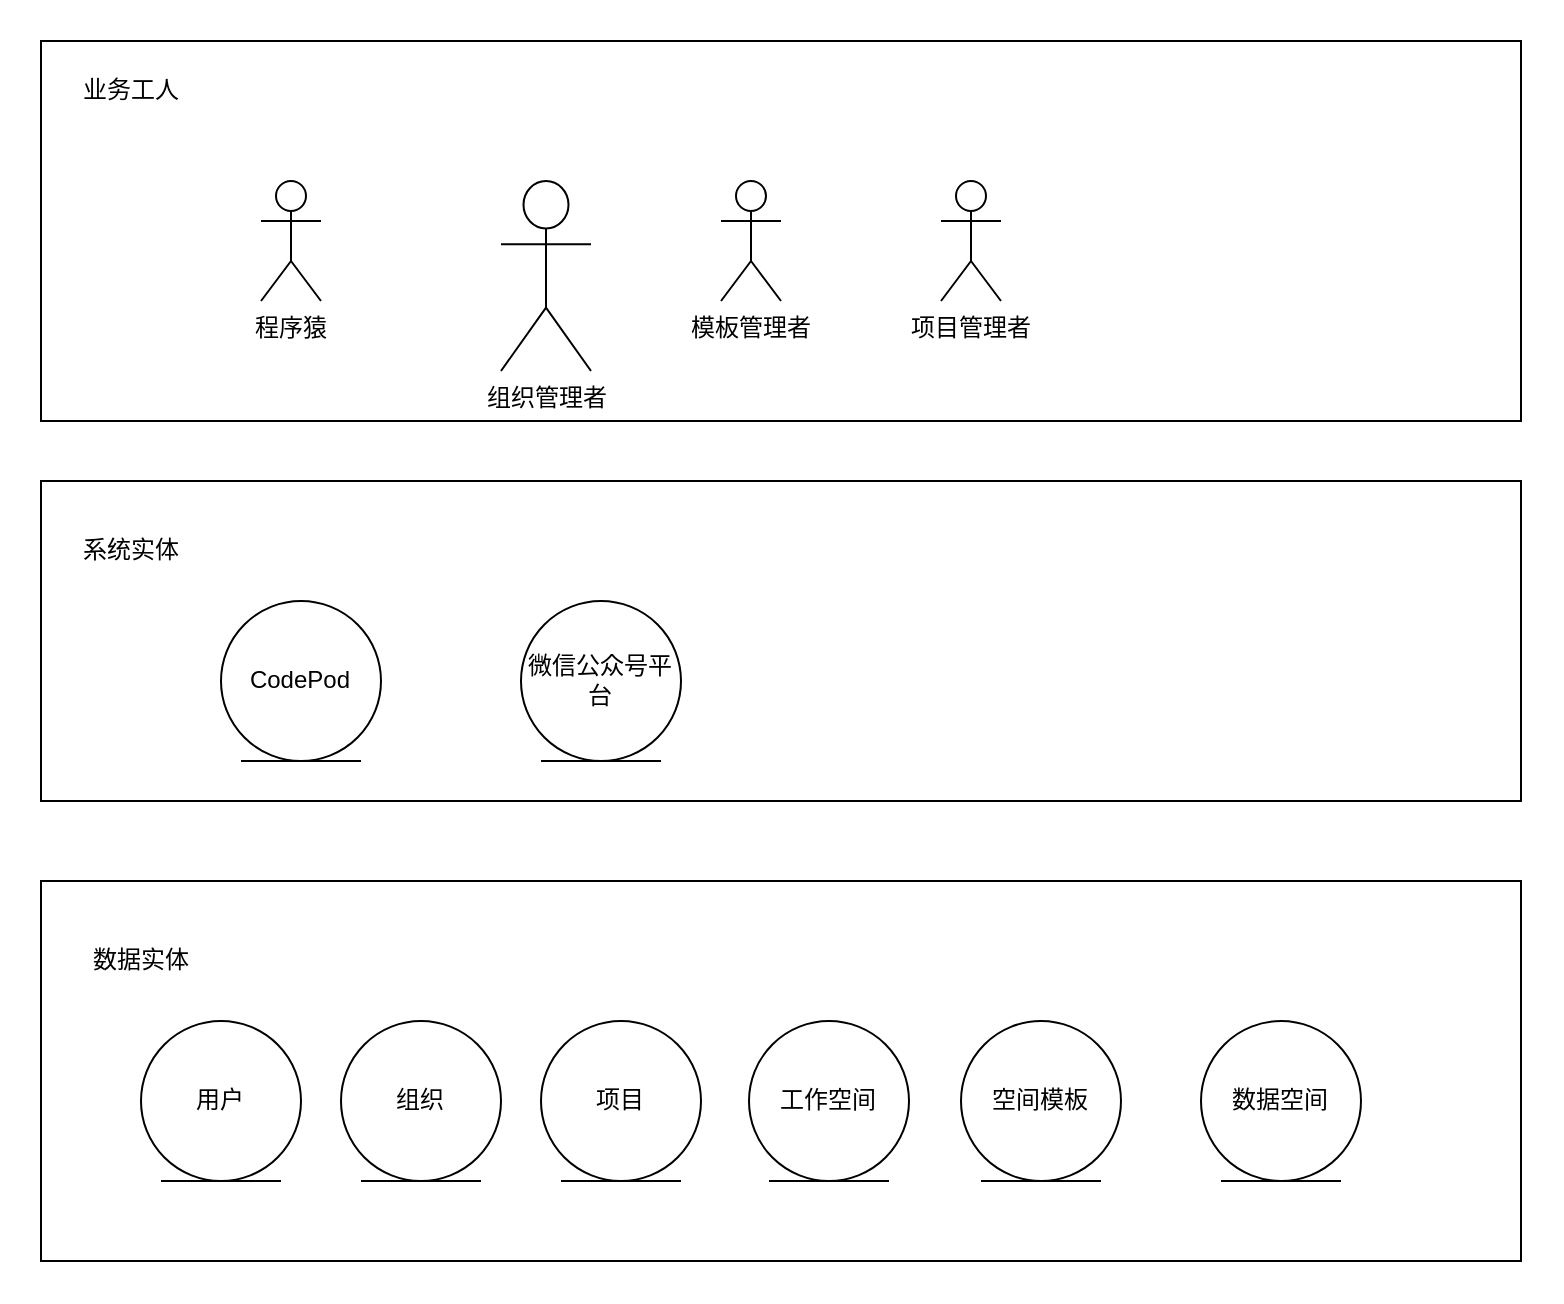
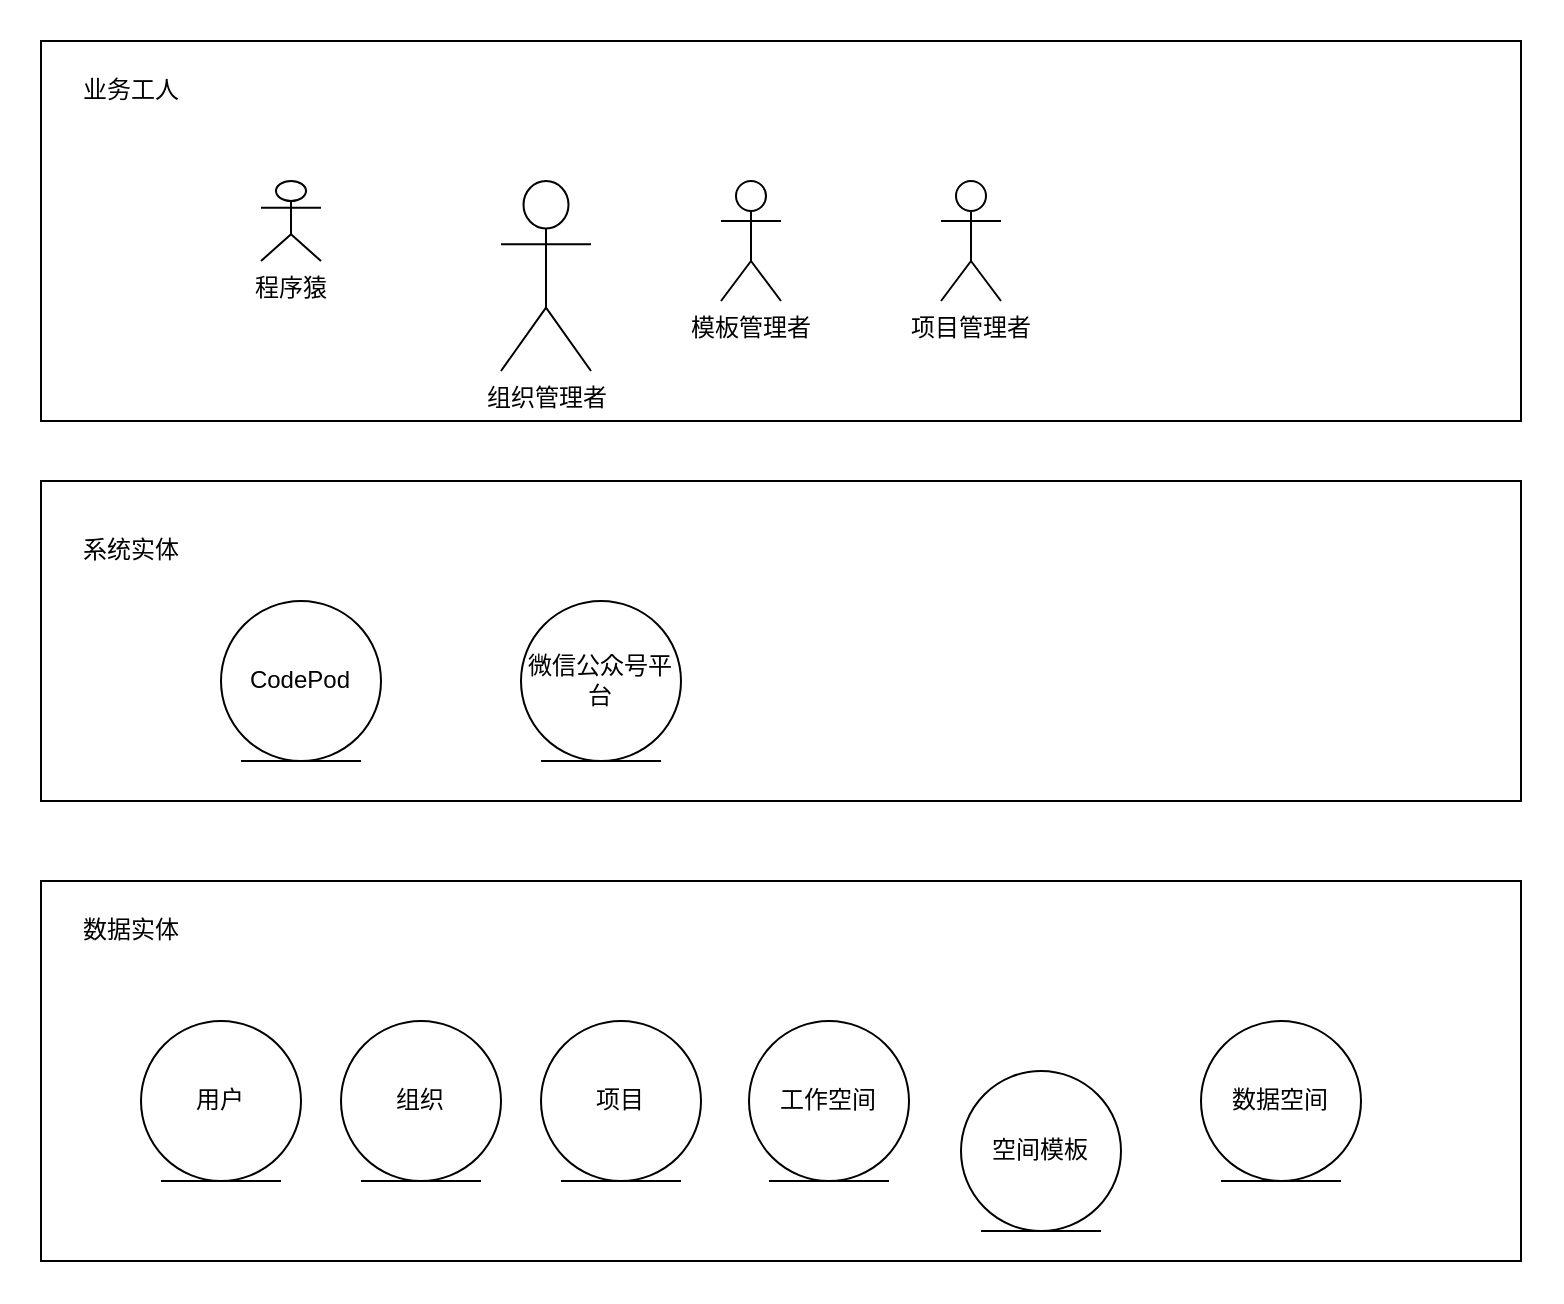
  <mxCell id="0" />
  <mxCell id="1" parent="0" />
  <mxCell id="2" value="" style="rounded=0;whiteSpace=wrap;html=1;" vertex="1" parent="1"><mxGeometry x="20" y="440" width="740" height="190" as="geometry" /></mxCell>
  <mxCell id="3" value="" style="rounded=0;whiteSpace=wrap;html=1;" vertex="1" parent="1"><mxGeometry x="20" y="20" width="740" height="190" as="geometry" /></mxCell>
- <mxCell id="4" value="程序猿" style="shape=umlActor;verticalLabelPosition=bottom;verticalAlign=top;html=1;" vertex="1" parent="1"><mxGeometry x="130" y="90" width="30" height="60" as="geometry" /></mxCell>
+ <mxCell id="4" value="程序猿" style="shape=umlActor;verticalLabelPosition=bottom;verticalAlign=top;html=1;" vertex="1" parent="1"><mxGeometry x="130" y="90" width="30" height="40" as="geometry" /></mxCell>
  <mxCell id="5" value="组织管理者" style="shape=umlActor;verticalLabelPosition=bottom;verticalAlign=top;html=1;" vertex="1" parent="1"><mxGeometry x="250" y="90" width="45" height="95" as="geometry" /></mxCell>
  <mxCell id="6" value="模板管理者" style="shape=umlActor;verticalLabelPosition=bottom;verticalAlign=top;html=1;" vertex="1" parent="1"><mxGeometry x="360" y="90" width="30" height="60" as="geometry" /></mxCell>
  <mxCell id="7" value="项目管理者" style="shape=umlActor;verticalLabelPosition=bottom;verticalAlign=top;html=1;" vertex="1" parent="1"><mxGeometry x="470" y="90" width="30" height="60" as="geometry" /></mxCell>
  <mxCell id="8" value="用户" style="ellipse;shape=umlEntity;whiteSpace=wrap;html=1;" vertex="1" parent="1"><mxGeometry x="70" y="510" width="80" height="80" as="geometry" /></mxCell>
  <mxCell id="9" value="组织" style="ellipse;shape=umlEntity;whiteSpace=wrap;html=1;" vertex="1" parent="1"><mxGeometry x="170" y="510" width="80" height="80" as="geometry" /></mxCell>
  <mxCell id="10" value="工作空间" style="ellipse;shape=umlEntity;whiteSpace=wrap;html=1;" vertex="1" parent="1"><mxGeometry x="374" y="510" width="80" height="80" as="geometry" /></mxCell>
  <mxCell id="11" value="项目" style="ellipse;shape=umlEntity;whiteSpace=wrap;html=1;" vertex="1" parent="1"><mxGeometry x="270" y="510" width="80" height="80" as="geometry" /></mxCell>
- <mxCell id="12" value="空间模板" style="ellipse;shape=umlEntity;whiteSpace=wrap;html=1;" vertex="1" parent="1"><mxGeometry x="480" y="510" width="80" height="80" as="geometry" /></mxCell>
+ <mxCell id="12" value="空间模板" style="ellipse;shape=umlEntity;whiteSpace=wrap;html=1;" vertex="1" parent="1"><mxGeometry x="480" y="535" width="80" height="80" as="geometry" /></mxCell>
  <mxCell id="13" value="数据空间" style="ellipse;shape=umlEntity;whiteSpace=wrap;html=1;" vertex="1" parent="1"><mxGeometry x="600" y="510" width="80" height="80" as="geometry" /></mxCell>
  <mxCell id="14" value="业务工人" style="text;html=1;align=center;verticalAlign=middle;resizable=0;points=[];autosize=1;strokeColor=none;fillColor=none;" vertex="1" parent="1"><mxGeometry x="30" y="30" width="70" height="30" as="geometry" /></mxCell>
  <mxCell id="15" value="" style="rounded=0;whiteSpace=wrap;html=1;" vertex="1" parent="1"><mxGeometry x="20" y="240" width="740" height="160" as="geometry" /></mxCell>
  <mxCell id="16" value="系统实体" style="text;html=1;align=center;verticalAlign=middle;resizable=0;points=[];autosize=1;strokeColor=none;fillColor=none;" vertex="1" parent="1"><mxGeometry x="30" y="260" width="70" height="30" as="geometry" /></mxCell>
  <mxCell id="17" value="CodePod" style="ellipse;shape=umlEntity;whiteSpace=wrap;html=1;" vertex="1" parent="1"><mxGeometry x="110" y="300" width="80" height="80" as="geometry" /></mxCell>
- <mxCell id="18" value="数据实体" style="text;html=1;align=center;verticalAlign=middle;resizable=0;points=[];autosize=1;strokeColor=none;fillColor=none;" vertex="1" parent="1"><mxGeometry x="35" y="465" width="70" height="30" as="geometry" /></mxCell>
+ <mxCell id="18" value="数据实体" style="text;html=1;align=center;verticalAlign=middle;resizable=0;points=[];autosize=1;strokeColor=none;fillColor=none;" vertex="1" parent="1"><mxGeometry x="30" y="450" width="70" height="30" as="geometry" /></mxCell>
  <mxCell id="19" value="微信公众号平台" style="ellipse;shape=umlEntity;whiteSpace=wrap;html=1;" vertex="1" parent="1"><mxGeometry x="260" y="300" width="80" height="80" as="geometry" /></mxCell>
